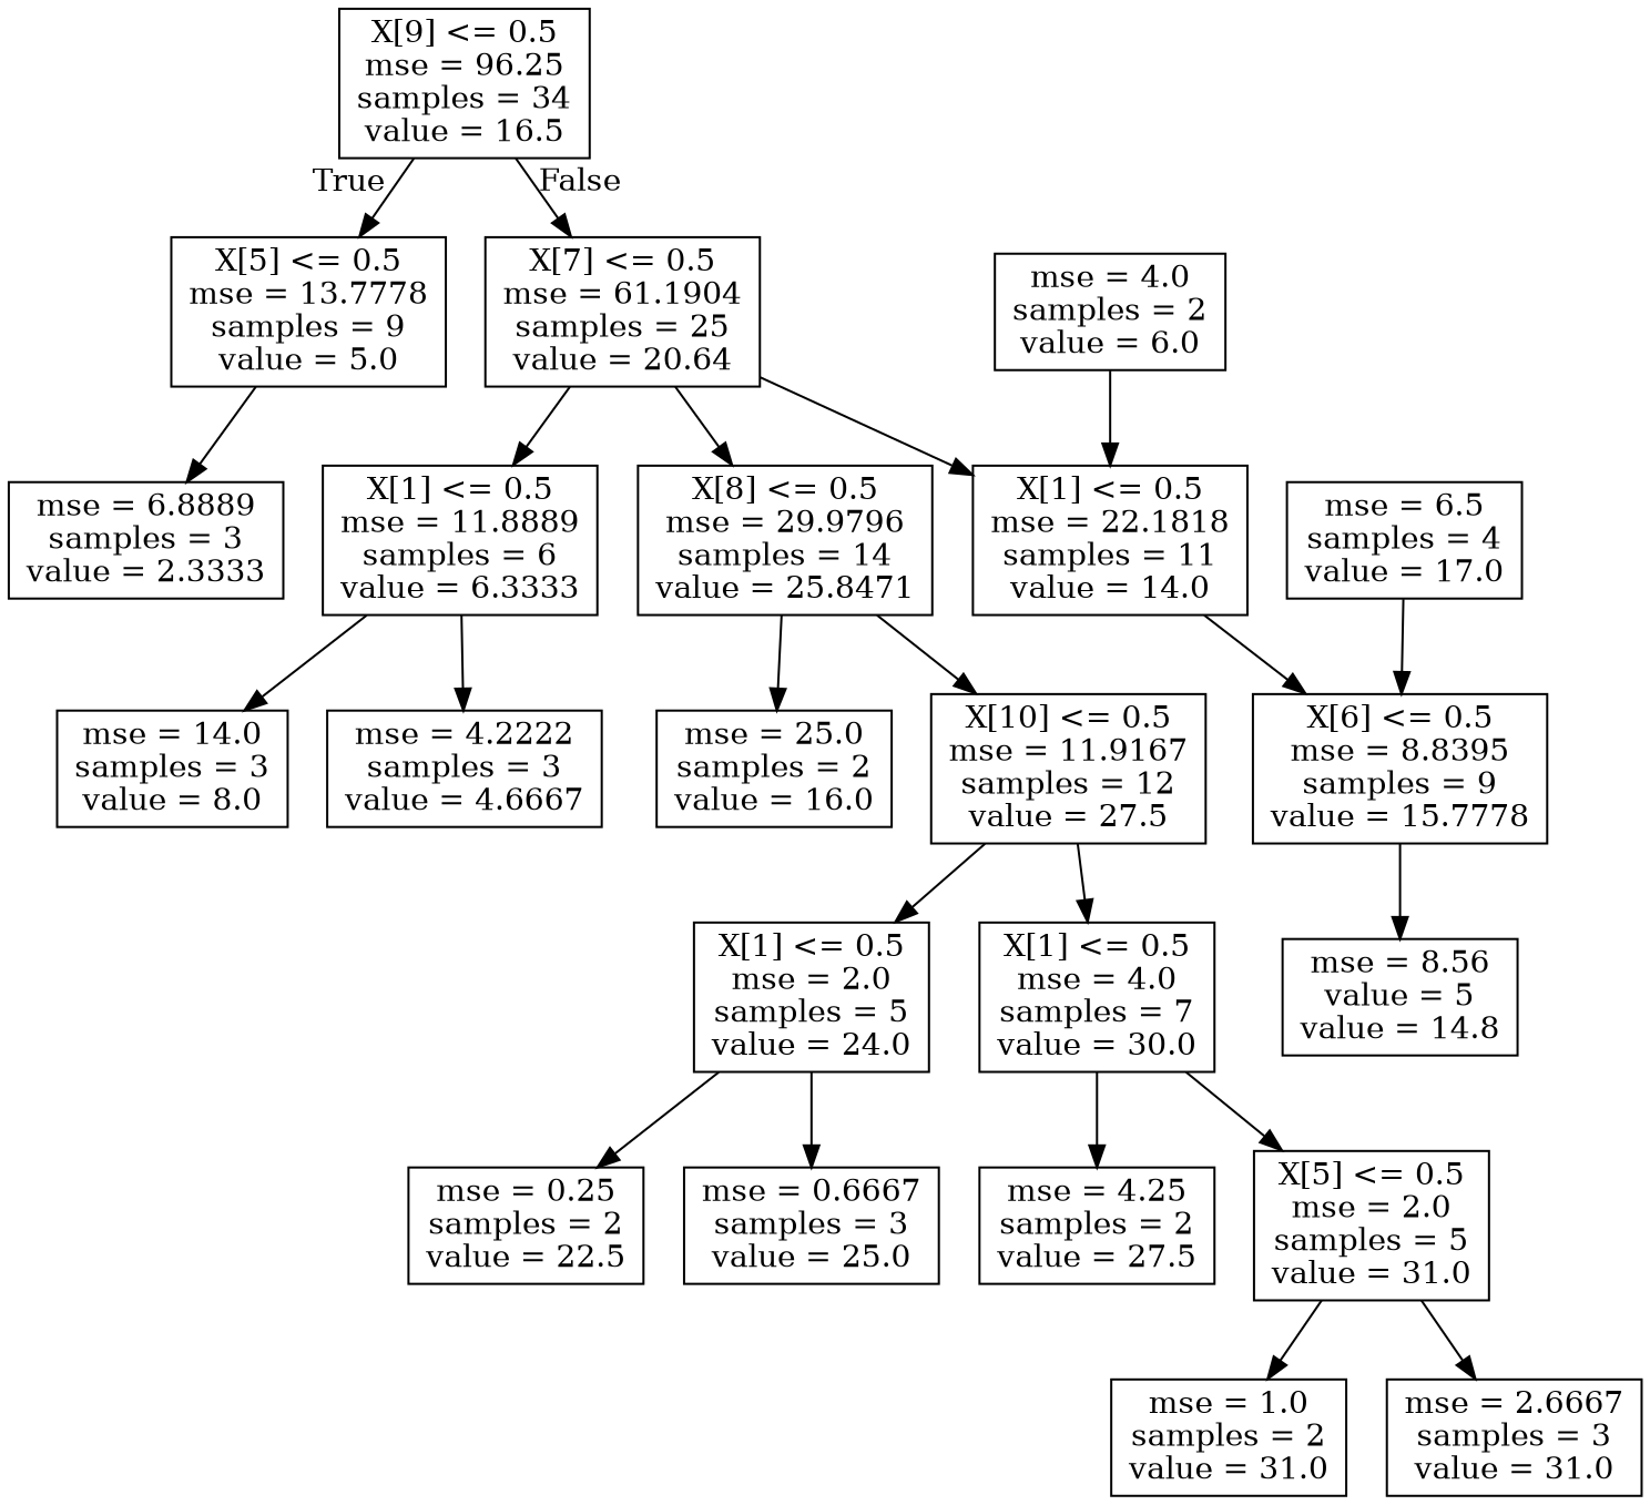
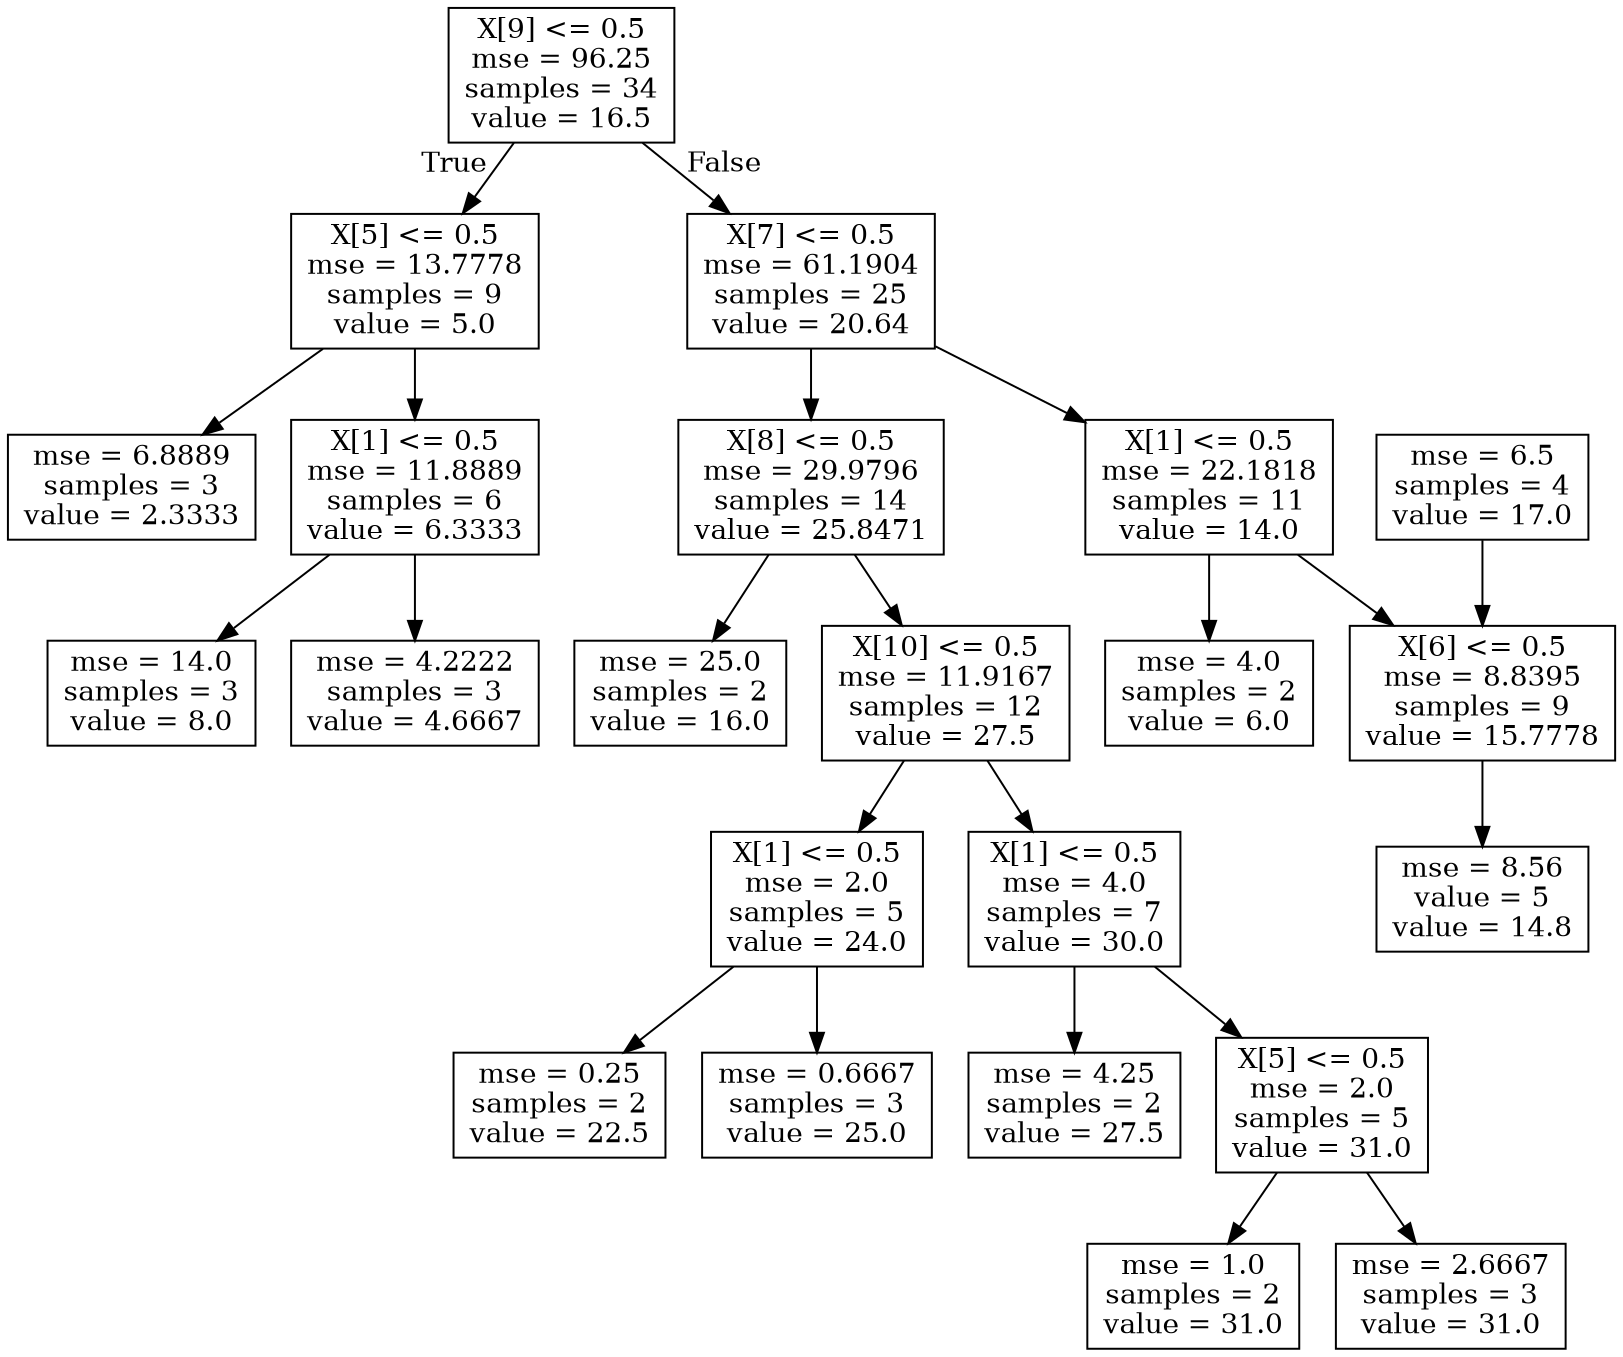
  digraph {
    fontname="DejaVu Serif"
    node [fontname="DejaVu Serif" shape=box]
    edge [fontname="DejaVu Serif"]
    n1 [label="X[9] <= 0.5\nmse = 96.25\nsamples = 34\nvalue = 16.5"]
    n2 [label="X[5] <= 0.5\nmse = 13.7778\nsamples = 9\nvalue = 5.0"]
    n3 [label="X[7] <= 0.5\nmse = 61.1904\nsamples = 25\nvalue = 20.64"]
    n4 [label="mse = 6.8889\nsamples = 3\nvalue = 2.3333"]
    n5 [label="X[1] <= 0.5\nmse = 11.8889\nsamples = 6\nvalue = 6.3333"]
    n6 [label="X[8] <= 0.5\nmse = 29.9796\nsamples = 14\nvalue = 25.8471"]
    n7 [label="X[1] <= 0.5\nmse = 22.1818\nsamples = 11\nvalue = 14.0"]
    n8 [label="mse = 14.0\nsamples = 3\nvalue = 8.0"]
    n9 [label="mse = 4.2222\nsamples = 3\nvalue = 4.6667"]
    n10 [label="mse = 25.0\nsamples = 2\nvalue = 16.0"]
    n11 [label="X[10] <= 0.5\nmse = 11.9167\nsamples = 12\nvalue = 27.5"]
    n12 [label="mse = 4.0\nsamples = 2\nvalue = 6.0"]
    n13 [label="X[6] <= 0.5\nmse = 8.8395\nsamples = 9\nvalue = 15.7778"]
    n14 [label="X[1] <= 0.5\nmse = 2.0\nsamples = 5\nvalue = 24.0"]
    n15 [label="X[1] <= 0.5\nmse = 4.0\nsamples = 7\nvalue = 30.0"]
    n16 [label="mse = 0.25\nsamples = 2\nvalue = 22.5"]
    n17 [label="mse = 0.6667\nsamples = 3\nvalue = 25.0"]
    n18 [label="mse = 4.25\nsamples = 2\nvalue = 27.5"]
    n19 [label="X[5] <= 0.5\nmse = 2.0\nsamples = 5\nvalue = 31.0"]
    n20 [label="mse = 1.0\nsamples = 2\nvalue = 31.0"]
    n21 [label="mse = 2.6667\nsamples = 3\nvalue = 31.0"]
    n22 [label="mse = 8.56\nvalue = 5\nvalue = 14.8"]
    n23 [label="mse = 6.5\nsamples = 4\nvalue = 17.0"]
    n1 -> n2 [headlabel=True labelangle=45 labeldistance=2.5]
    n1 -> n3 [headlabel=False labelangle=-45 labeldistance=2.5]
    n2 -> n4
-   n3 -> n5
+   n2 -> n5
    n3 -> n6
    n3 -> n7
    n5 -> n8
    n5 -> n9
    n6 -> n10
    n6 -> n11
-   n12 -> n7
+   n7 -> n12
    n7 -> n13
    n11 -> n14
    n11 -> n15
    n13 -> n22
    n14 -> n16
    n14 -> n17
    n15 -> n18
    n15 -> n19
    n19 -> n20
    n19 -> n21
    n23 -> n13
  }
